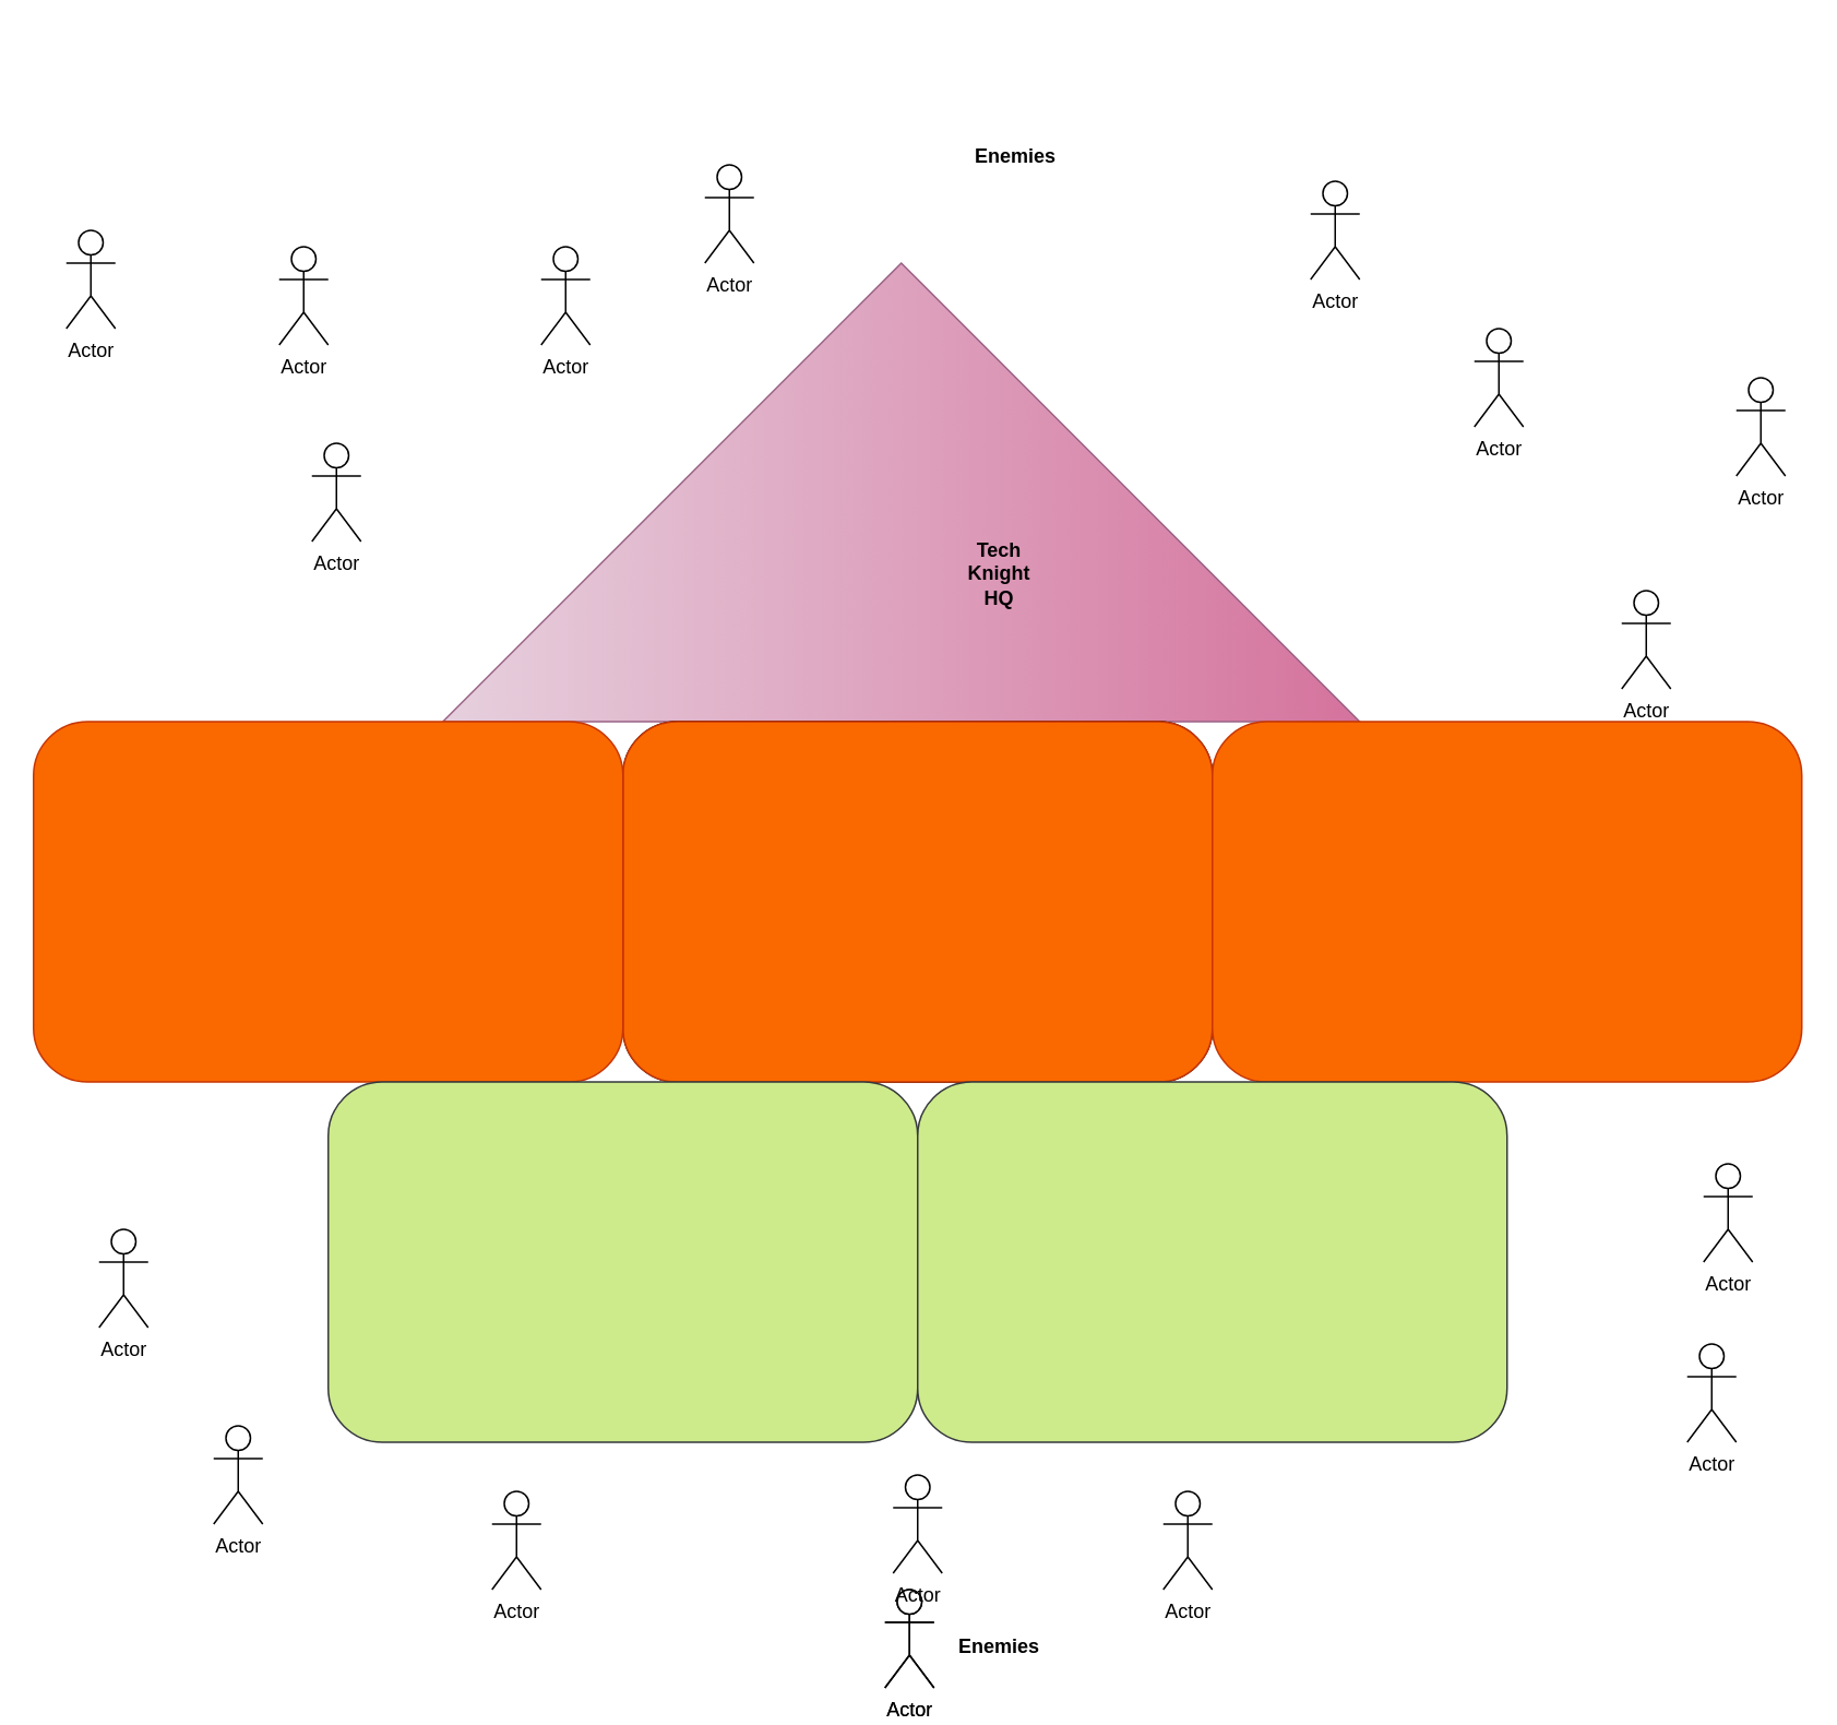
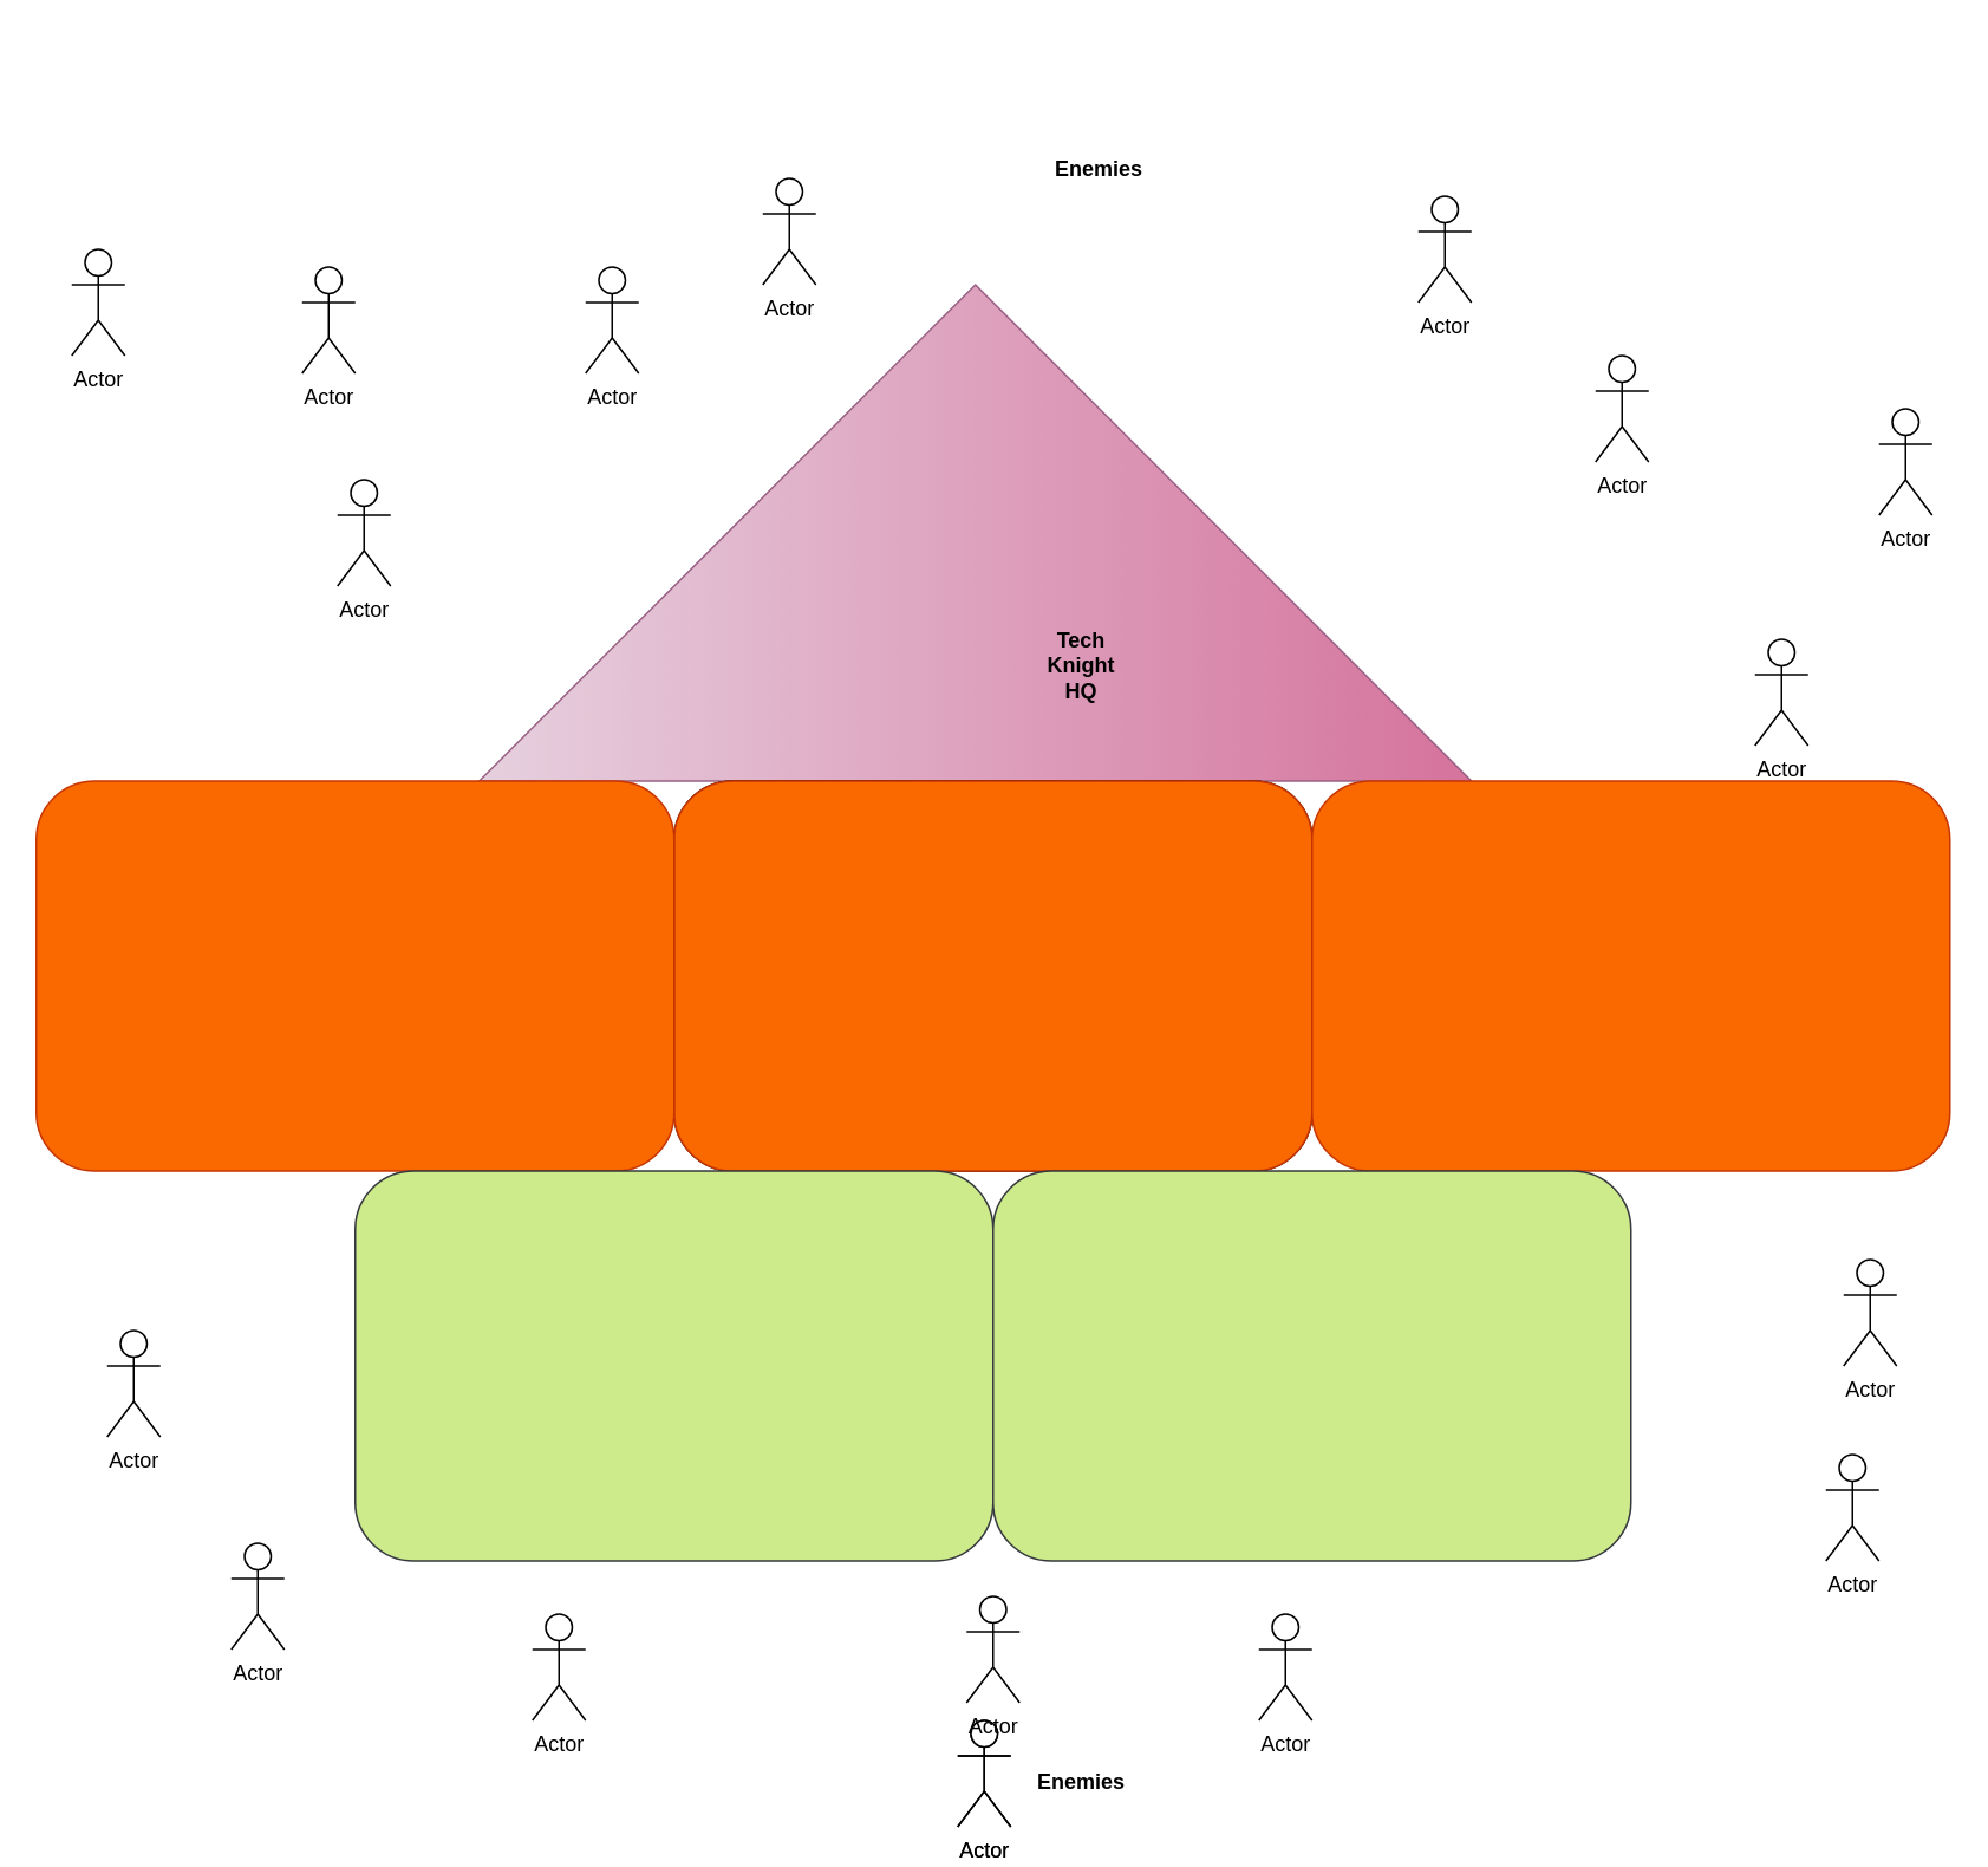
  <mxCell id="0" />
  <mxCell id="1" parent="0" />
  <mxCell id="2" value="" style="triangle;whiteSpace=wrap;html=1;rotation=-90;fillColor=#e6d0de;strokeColor=#996185;gradientColor=#d5739d;" vertex="1" parent="1"><mxGeometry x="410" y="20" width="280" height="560" as="geometry" /></mxCell>
  <mxCell id="3" value="" style="rounded=1;whiteSpace=wrap;html=1;" vertex="1" parent="1"><mxGeometry x="380" y="440" width="360" height="220" as="geometry" /></mxCell>
  <mxCell id="4" value="" style="rounded=1;whiteSpace=wrap;html=1;fillColor=#fa6800;strokeColor=#C73500;fontColor=#000000;" vertex="1" parent="1"><mxGeometry x="380" y="440" width="360" height="220" as="geometry" /></mxCell>
  <mxCell id="5" value="" style="rounded=1;whiteSpace=wrap;html=1;fillColor=#fa6800;strokeColor=#C73500;fontColor=#000000;" vertex="1" parent="1"><mxGeometry x="740" y="440" width="360" height="220" as="geometry" /></mxCell>
  <mxCell id="6" value="" style="rounded=1;whiteSpace=wrap;html=1;fillColor=#fa6800;strokeColor=#C73500;fontColor=#000000;" vertex="1" parent="1"><mxGeometry x="20" y="440" width="360" height="220" as="geometry" /></mxCell>
  <mxCell id="7" value="" style="rounded=1;whiteSpace=wrap;html=1;fillColor=#cdeb8b;strokeColor=#36393d;" vertex="1" parent="1"><mxGeometry x="200" y="660" width="360" height="220" as="geometry" /></mxCell>
  <mxCell id="8" value="" style="rounded=1;whiteSpace=wrap;html=1;fillColor=#cdeb8b;strokeColor=#36393d;" vertex="1" parent="1"><mxGeometry x="560" y="660" width="360" height="220" as="geometry" /></mxCell>
  <mxCell id="9" value="Actor" style="shape=umlActor;verticalLabelPosition=bottom;verticalAlign=top;html=1;outlineConnect=0;" vertex="1" parent="1"><mxGeometry x="40" y="140" width="30" height="60" as="geometry" /></mxCell>
  <mxCell id="10" value="Actor" style="shape=umlActor;verticalLabelPosition=bottom;verticalAlign=top;html=1;outlineConnect=0;" vertex="1" parent="1"><mxGeometry x="800" y="110" width="30" height="60" as="geometry" /></mxCell>
  <mxCell id="11" value="Actor" style="shape=umlActor;verticalLabelPosition=bottom;verticalAlign=top;html=1;outlineConnect=0;" vertex="1" parent="1"><mxGeometry x="1060" y="230" width="30" height="60" as="geometry" /></mxCell>
  <mxCell id="12" value="Actor" style="shape=umlActor;verticalLabelPosition=bottom;verticalAlign=top;html=1;outlineConnect=0;" vertex="1" parent="1"><mxGeometry x="900" y="200" width="30" height="60" as="geometry" /></mxCell>
  <mxCell id="13" value="Actor" style="shape=umlActor;verticalLabelPosition=bottom;verticalAlign=top;html=1;outlineConnect=0;" vertex="1" parent="1"><mxGeometry x="190" y="270" width="30" height="60" as="geometry" /></mxCell>
  <mxCell id="14" value="Actor" style="shape=umlActor;verticalLabelPosition=bottom;verticalAlign=top;html=1;outlineConnect=0;" vertex="1" parent="1"><mxGeometry x="430" y="100" width="30" height="60" as="geometry" /></mxCell>
  <mxCell id="15" value="Actor" style="shape=umlActor;verticalLabelPosition=bottom;verticalAlign=top;html=1;outlineConnect=0;" vertex="1" parent="1"><mxGeometry x="330" y="150" width="30" height="60" as="geometry" /></mxCell>
  <mxCell id="16" value="Actor" style="shape=umlActor;verticalLabelPosition=bottom;verticalAlign=top;html=1;outlineConnect=0;" vertex="1" parent="1"><mxGeometry x="170" y="150" width="30" height="60" as="geometry" /></mxCell>
  <mxCell id="17" value="Actor" style="shape=umlActor;verticalLabelPosition=bottom;verticalAlign=top;html=1;outlineConnect=0;" vertex="1" parent="1"><mxGeometry x="990" y="360" width="30" height="60" as="geometry" /></mxCell>
  <mxCell id="18" value="Actor" style="shape=umlActor;verticalLabelPosition=bottom;verticalAlign=top;html=1;outlineConnect=0;" vertex="1" parent="1"><mxGeometry x="540" y="970" width="30" height="60" as="geometry" /></mxCell>
  <mxCell id="19" value="Actor" style="shape=umlActor;verticalLabelPosition=bottom;verticalAlign=top;html=1;outlineConnect=0;" vertex="1" parent="1"><mxGeometry x="540" y="970" width="30" height="60" as="geometry" /></mxCell>
  <mxCell id="20" value="Actor" style="shape=umlActor;verticalLabelPosition=bottom;verticalAlign=top;html=1;outlineConnect=0;" vertex="1" parent="1"><mxGeometry x="1040" y="710" width="30" height="60" as="geometry" /></mxCell>
  <mxCell id="21" value="Actor" style="shape=umlActor;verticalLabelPosition=bottom;verticalAlign=top;html=1;outlineConnect=0;" vertex="1" parent="1"><mxGeometry x="1030" y="820" width="30" height="60" as="geometry" /></mxCell>
  <mxCell id="22" value="Actor" style="shape=umlActor;verticalLabelPosition=bottom;verticalAlign=top;html=1;outlineConnect=0;" vertex="1" parent="1"><mxGeometry x="710" y="910" width="30" height="60" as="geometry" /></mxCell>
  <mxCell id="23" value="Actor" style="shape=umlActor;verticalLabelPosition=bottom;verticalAlign=top;html=1;outlineConnect=0;" vertex="1" parent="1"><mxGeometry x="545" y="900" width="30" height="60" as="geometry" /></mxCell>
  <mxCell id="24" value="Actor" style="shape=umlActor;verticalLabelPosition=bottom;verticalAlign=top;html=1;outlineConnect=0;" vertex="1" parent="1"><mxGeometry x="300" y="910" width="30" height="60" as="geometry" /></mxCell>
  <mxCell id="25" value="Actor" style="shape=umlActor;verticalLabelPosition=bottom;verticalAlign=top;html=1;outlineConnect=0;" vertex="1" parent="1"><mxGeometry y="870" width="30" height="60" as="geometry" x="130" /></mxCell>
  <mxCell id="26" value="Actor" style="shape=umlActor;verticalLabelPosition=bottom;verticalAlign=top;html=1;outlineConnect=0;" vertex="1" parent="1"><mxGeometry x="60" y="750" width="30" height="60" as="geometry" /></mxCell>
  <mxCell id="27" value="&lt;b&gt;Enemies&lt;/b&gt;" style="text;html=1;strokeColor=none;fillColor=none;align=center;verticalAlign=middle;whiteSpace=wrap;rounded=0;" vertex="1" parent="1"><mxGeometry x="580" y="990" width="60" height="30" as="geometry" /></mxCell>
- <mxCell id="28" value="&lt;b&gt;Tech Knight HQ&lt;/b&gt;" style="text;html=1;strokeColor=none;fillColor=none;align=center;verticalAlign=middle;whiteSpace=wrap;rounded=0;" vertex="1" parent="1"><mxGeometry x="580" y="335" width="60" height="30" as="geometry" /></mxCell>
+ <mxCell id="28" value="&lt;b&gt;Tech Knight HQ&lt;/b&gt;" style="text;html=1;strokeColor=none;fillColor=none;align=center;verticalAlign=middle;whiteSpace=wrap;rounded=0;" vertex="1" parent="1"><mxGeometry x="580" y="360" width="60" height="30" as="geometry" /></mxCell>
  <mxCell id="29" value="&lt;b&gt;Enemies&lt;/b&gt;" style="text;html=1;strokeColor=none;fillColor=none;align=center;verticalAlign=middle;whiteSpace=wrap;rounded=0;" vertex="1" parent="1"><mxGeometry x="590" y="80" width="60" height="30" as="geometry" /></mxCell>
